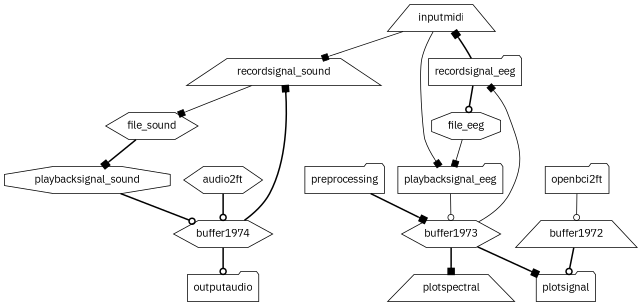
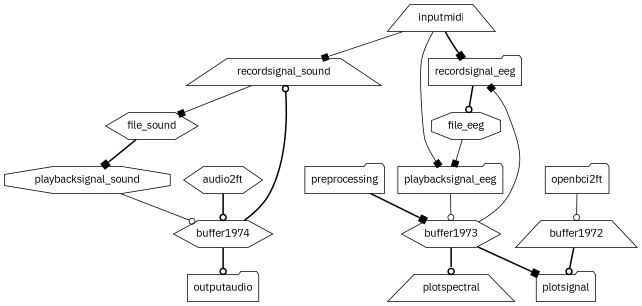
  digraph {
    fontname="IBM Plex Sans"
    node [fontname="IBM Plex Sans" shape=folder]
    edge [arrowhead=box fontname="IBM Plex Sans" style=bold]
    inputmidi [shape=trapezium]
    recordsignal_eeg
    recordsignal_sound [shape=trapezium]
    playbacksignal_eeg
    file_eeg [shape=octagon]
    file_sound [shape=hexagon]
    buffer1973 [shape=hexagon]
    playbacksignal_sound [shape=octagon]
    buffer1974 [shape=hexagon]
    plotsignal
    plotspectral [shape=trapezium]
    outputaudio
    buffer1972 [shape=trapezium]
    openbci2ft
    preprocessing
    audio2ft [shape=hexagon]
-   recordsignal_eeg -> inputmidi
+   inputmidi -> recordsignal_eeg
    inputmidi -> recordsignal_sound [style=solid]
    inputmidi -> playbacksignal_eeg [style=solid]
    recordsignal_eeg -> file_eeg [arrowhead=odot]
    recordsignal_sound -> file_sound [style=solid]
    playbacksignal_eeg -> buffer1973 [arrowhead=odot style=solid]
    file_eeg -> playbacksignal_eeg [style=solid]
    file_sound -> playbacksignal_sound
    buffer1973 -> recordsignal_eeg [style=solid]
    buffer1973 -> plotsignal
-   buffer1973 -> plotspectral
-   playbacksignal_sound -> buffer1974 [arrowhead=odot]
-   buffer1974 -> recordsignal_sound
+   buffer1973 -> plotspectral [arrowhead=odot]
+   playbacksignal_sound -> buffer1974 [arrowhead=odot style=solid]
+   buffer1974 -> recordsignal_sound [arrowhead=odot]
    buffer1974 -> outputaudio [arrowhead=odot]
    buffer1972 -> plotsignal [arrowhead=odot]
    openbci2ft -> buffer1972 [arrowhead=odot style=solid]
    preprocessing -> buffer1973
    audio2ft -> buffer1974 [arrowhead=odot]
  }
